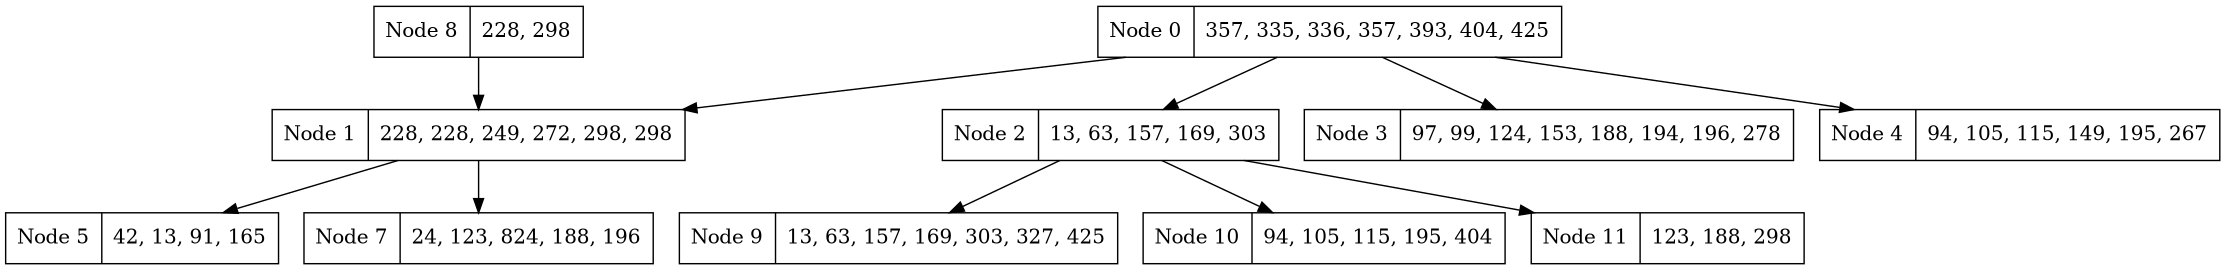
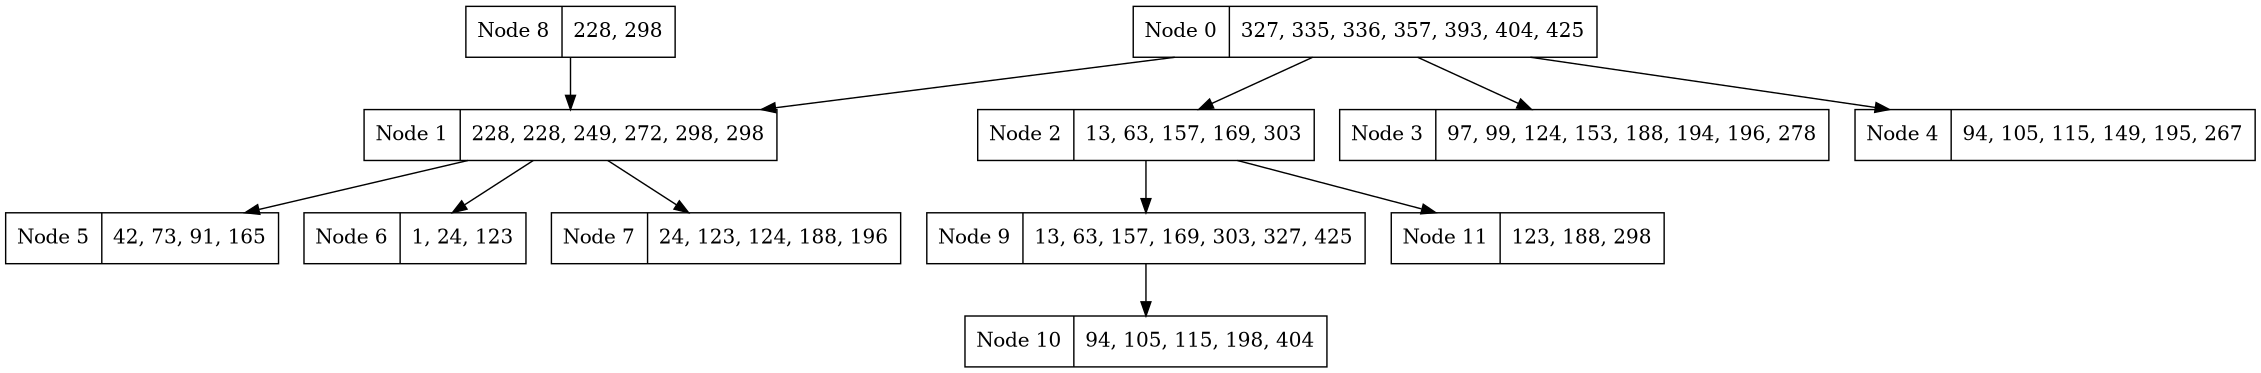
  digraph {
    node [shape=record]
-   n1 [label="Node 0 | 357, 335, 336, 357, 393, 404, 425 "]
+   n1 [label="Node 0 | 327, 335, 336, 357, 393, 404, 425 "]
    n2 [label="Node 1 | 228, 228, 249, 272, 298, 298 "]
    n3 [label="Node 2 | 13, 63, 157, 169, 303 "]
    n4 [label="Node 3 | 97, 99, 124, 153, 188, 194, 196, 278 "]
    n5 [label="Node 4 | 94, 105, 115, 149, 195, 267 "]
-   n6 [label="Node 5 | 42, 13, 91, 165 "]
-   n8 [label="Node 7 | 24, 123, 824, 188, 196 "]
+   n6 [label="Node 5 | 42, 73, 91, 165 "]
+   n7 [label="Node 6 | 1, 24, 123 "]
+   n8 [label="Node 7 | 24, 123, 124, 188, 196 "]
    n9 [label="Node 9 | 13, 63, 157, 169, 303, 327, 425 "]
-   n10 [label="Node 10 | 94, 105, 115, 195, 404 "]
+   n10 [label="Node 10 | 94, 105, 115, 198, 404 "]
    n11 [label="Node 11 | 123, 188, 298 "]
    n12 [label="Node 8 | 228, 298 "]
    n1 -> n2
    n1 -> n3
    n1 -> n4
    n1 -> n5
    n2 -> n6
+   n2 -> n7
    n2 -> n8
    n3 -> n9
-   n3 -> n10
+   n9 -> n10
    n3 -> n11
    n12 -> n2
  }
